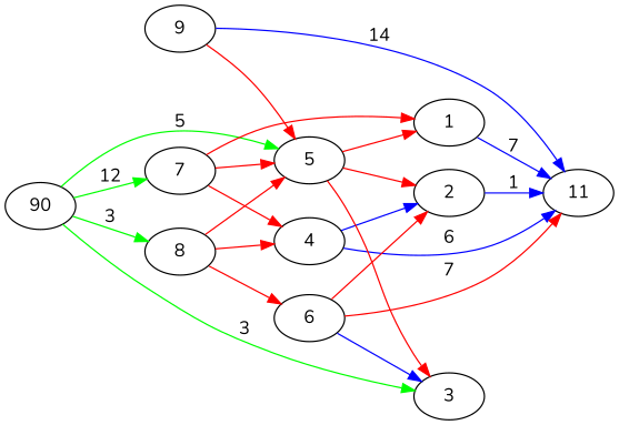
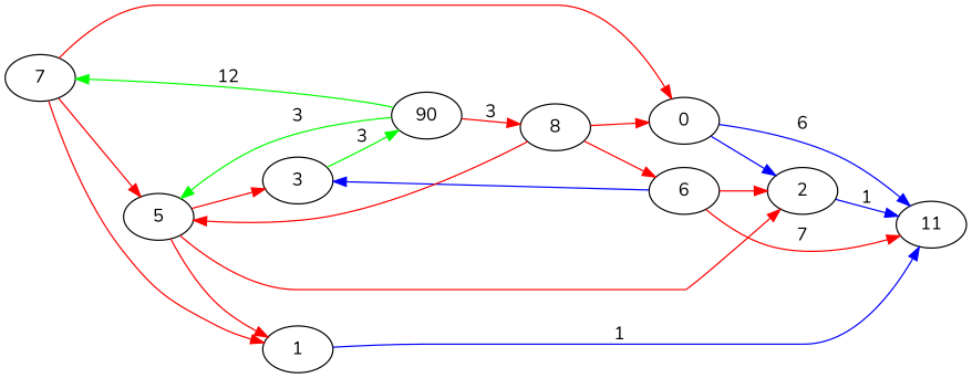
  digraph {
    fontname=Nunito
    rankdir=LR
    node [fontname=Nunito]
    edge [color=red fontname=Nunito]
    1
    11
    2
-   4
+   4 [label=0]
    6
    3
-   9
    5
    n9 [label=90]
    7
    8
-   1 -> 11 [color=blue label=7]
+   1 -> 11 [color=blue label=1]
    2 -> 11 [color=blue label=1]
    4 -> 11 [color=blue label=6]
    4 -> 2 [color=blue]
    6 -> 11 [label=7]
    6 -> 2
    6 -> 3 [color=blue]
-   9 -> 11 [color=blue label=14]
-   9 -> 5
    5 -> 1
    5 -> 2
    5 -> 3
-   n9 -> 3 [color=green label=3]
-   n9 -> 5 [color=green label=5]
+   3 -> n9 [color=green label=3]
+   n9 -> 5 [color=green label=3]
    n9 -> 7 [color=green label=12]
-   n9 -> 8 [color=green label=3]
+   n9 -> 8 [label=3]
    7 -> 1
    7 -> 4
    7 -> 5
    8 -> 4
    8 -> 6
    8 -> 5
  }
